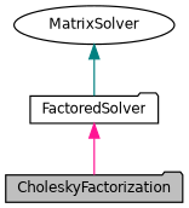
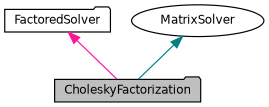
  digraph {
    node [color=black fillcolor=white fontname=Helvetica fontsize=10 shape=folder style=filled]
    edge [dir=back fontname=Helvetica fontsize=10 labelfontname=Helvetica labelfontsize=10 style=solid]
    n1 [fillcolor=grey75 fontcolor=black height=0.2 label=CholeskyFactorization width=0.4]
    n2 [height=0.2 label=FactoredSolver width=0.4]
    n3 [height=0.2 label=MatrixSolver shape=ellipse width=0.4]
    n2 -> n1 [color=deeppink]
-   n3 -> n2 [color=teal]
+   n3 -> n1 [color=teal]
  }
